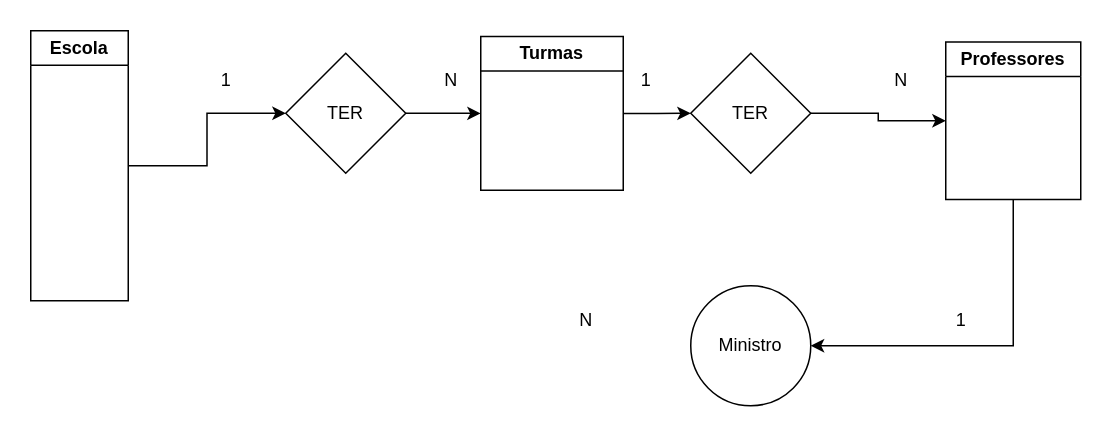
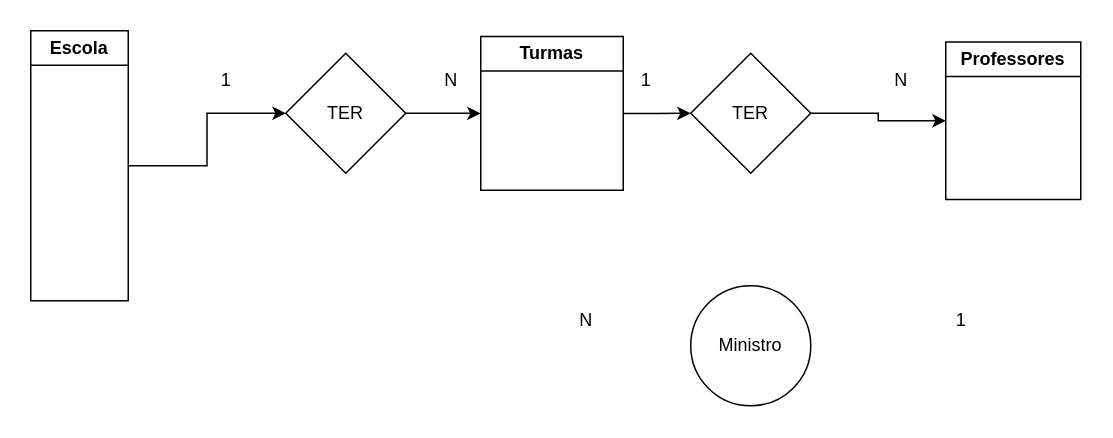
  <mxCell id="0" />
  <mxCell id="1" parent="0" />
  <mxCell id="2" style="edgeStyle=orthogonalEdgeStyle;rounded=0;orthogonalLoop=1;jettySize=auto;html=1;" edge="1" parent="1" source="3" target="5"><mxGeometry relative="1" as="geometry"><mxPoint x="200" y="75" as="targetPoint" /></mxGeometry></mxCell>
  <mxCell id="3" value="Escola" style="swimlane;whiteSpace=wrap;html=1;" vertex="1" parent="1"><mxGeometry x="20" y="20" width="65" height="180" as="geometry" /></mxCell>
  <mxCell id="4" style="edgeStyle=orthogonalEdgeStyle;rounded=0;orthogonalLoop=1;jettySize=auto;html=1;" edge="1" parent="1" source="5" target="7"><mxGeometry relative="1" as="geometry"><mxPoint x="330" y="75" as="targetPoint" /></mxGeometry></mxCell>
  <mxCell id="5" value="TER" style="rhombus;whiteSpace=wrap;html=1;" vertex="1" parent="1"><mxGeometry x="190" y="35" width="80" height="80" as="geometry" /></mxCell>
  <mxCell id="6" style="edgeStyle=orthogonalEdgeStyle;rounded=0;orthogonalLoop=1;jettySize=auto;html=1;" edge="1" parent="1" source="7" target="9"><mxGeometry relative="1" as="geometry"><mxPoint x="480" y="75" as="targetPoint" /></mxGeometry></mxCell>
  <mxCell id="7" value="Turmas" style="swimlane;whiteSpace=wrap;html=1;" vertex="1" parent="1"><mxGeometry x="320" y="23.75" width="95" height="102.5" as="geometry" /></mxCell>
  <mxCell id="8" style="edgeStyle=orthogonalEdgeStyle;rounded=0;orthogonalLoop=1;jettySize=auto;html=1;" edge="1" parent="1" source="9" target="11"><mxGeometry relative="1" as="geometry"><mxPoint x="600" y="75" as="targetPoint" /></mxGeometry></mxCell>
  <mxCell id="9" value="TER" style="rhombus;whiteSpace=wrap;html=1;" vertex="1" parent="1"><mxGeometry x="460" y="35" width="80" height="80" as="geometry" /></mxCell>
- <mxCell id="10" style="edgeStyle=orthogonalEdgeStyle;rounded=0;orthogonalLoop=1;jettySize=auto;html=1;entryX=1;entryY=0.5;entryDx=0;entryDy=0;exitX=0.5;exitY=1;exitDx=0;exitDy=0;" edge="1" parent="1" source="11" target="12"><mxGeometry relative="1" as="geometry"><mxPoint x="665" y="240" as="targetPoint" /></mxGeometry></mxCell>
  <mxCell id="11" value="Professores" style="swimlane;whiteSpace=wrap;html=1;" vertex="1" parent="1"><mxGeometry x="630" y="27.5" width="90" height="105" as="geometry" /></mxCell>
  <mxCell id="12" value="Ministro" style="ellipse;whiteSpace=wrap;html=1;" vertex="1" parent="1"><mxGeometry x="460" y="190" width="80" height="80" as="geometry" /></mxCell>
  <mxCell id="13" value="1" style="text;html=1;align=center;verticalAlign=middle;resizable=0;points=[];autosize=1;strokeColor=none;fillColor=none;" vertex="1" parent="1"><mxGeometry x="135" y="38" width="30" height="30" as="geometry" /></mxCell>
  <mxCell id="14" value="N" style="text;html=1;align=center;verticalAlign=middle;resizable=0;points=[];autosize=1;strokeColor=none;fillColor=none;" vertex="1" parent="1"><mxGeometry x="285" y="38" width="30" height="30" as="geometry" /></mxCell>
  <mxCell id="15" value="1" style="text;html=1;align=center;verticalAlign=middle;resizable=0;points=[];autosize=1;strokeColor=none;fillColor=none;" vertex="1" parent="1"><mxGeometry x="415" y="38" width="30" height="30" as="geometry" /></mxCell>
  <mxCell id="16" value="N" style="text;html=1;align=center;verticalAlign=middle;resizable=0;points=[];autosize=1;strokeColor=none;fillColor=none;" vertex="1" parent="1"><mxGeometry x="585" y="38" width="30" height="30" as="geometry" /></mxCell>
  <mxCell id="17" value="N" style="text;html=1;align=center;verticalAlign=middle;resizable=0;points=[];autosize=1;strokeColor=none;fillColor=none;" vertex="1" parent="1"><mxGeometry x="375" y="198" width="30" height="30" as="geometry" /></mxCell>
  <mxCell id="18" value="1" style="text;html=1;align=center;verticalAlign=middle;resizable=0;points=[];autosize=1;strokeColor=none;fillColor=none;" vertex="1" parent="1"><mxGeometry x="625" y="198" width="30" height="30" as="geometry" /></mxCell>
